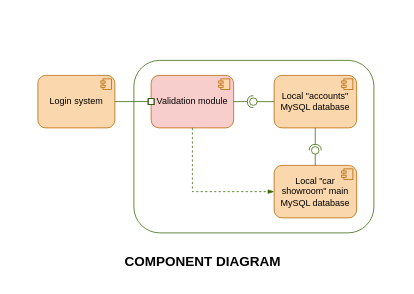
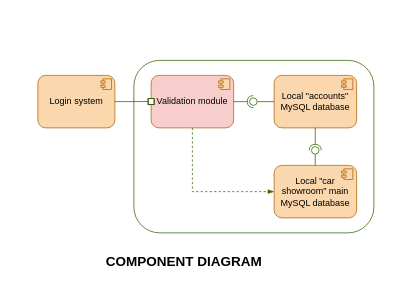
  <mxCell id="0" />
  <mxCell id="1" parent="0" />
  <mxCell id="2" value="" style="rounded=1;whiteSpace=wrap;html=1;fillColor=none;strokeColor=#336600;" vertex="1" parent="1"><mxGeometry x="178" y="80" width="320" height="230" as="geometry" /></mxCell>
- <mxCell id="3" value="COMPONENT DIAGRAM" style="text;html=1;strokeColor=none;fillColor=none;align=center;verticalAlign=middle;whiteSpace=wrap;rounded=0;fontStyle=1;fontSize=18;" vertex="1" parent="1"><mxGeometry x="159" y="335" width="222" height="25" as="geometry" /></mxCell>
+ <mxCell id="3" value="COMPONENT DIAGRAM" style="text;html=1;strokeColor=none;fillColor=none;align=center;verticalAlign=middle;whiteSpace=wrap;rounded=0;fontStyle=1;fontSize=18;" vertex="1" parent="1"><mxGeometry x="134" y="335" width="222" height="25" as="geometry" /></mxCell>
  <mxCell id="4" value="" style="group" connectable="0" vertex="1" parent="1"><mxGeometry x="50" y="100" width="102.67" height="70" as="geometry" /></mxCell>
  <mxCell id="5" value="Login system" style="rounded=1;whiteSpace=wrap;html=1;fillColor=#fad7ac;strokeColor=#b46504;" vertex="1" parent="4"><mxGeometry width="102.67" height="70" as="geometry" /></mxCell>
  <mxCell id="6" value="" style="group" connectable="0" vertex="1" parent="4"><mxGeometry x="84.003" y="4.667" width="14.0" height="14" as="geometry" /></mxCell>
  <mxCell id="7" value="" style="rounded=0;whiteSpace=wrap;html=1;fillColor=#fad7ac;strokeColor=#b46504;" vertex="1" parent="6"><mxGeometry x="2.8" width="11.2" height="14" as="geometry" /></mxCell>
  <mxCell id="8" value="" style="rounded=0;whiteSpace=wrap;html=1;fillColor=#fad7ac;strokeColor=#b46504;" vertex="1" parent="6"><mxGeometry y="2.8" width="5.6" height="2.8" as="geometry" /></mxCell>
  <mxCell id="9" value="" style="rounded=0;whiteSpace=wrap;html=1;fillColor=#fad7ac;strokeColor=#b46504;" vertex="1" parent="6"><mxGeometry y="8.4" width="5.6" height="2.8" as="geometry" /></mxCell>
  <mxCell id="10" value="" style="group" connectable="0" vertex="1" parent="1"><mxGeometry x="365" y="100" width="110" height="70" as="geometry" /></mxCell>
  <mxCell id="11" value="Local &quot;accounts&quot; MySQL database" style="rounded=1;whiteSpace=wrap;html=1;fillColor=#fad7ac;strokeColor=#b46504;" vertex="1" parent="10"><mxGeometry width="110" height="70" as="geometry" /></mxCell>
  <mxCell id="12" value="" style="group" connectable="0" vertex="1" parent="10"><mxGeometry x="90.0" y="4.667" width="15" height="14" as="geometry" /></mxCell>
  <mxCell id="13" value="" style="rounded=0;whiteSpace=wrap;html=1;fillColor=#fad7ac;strokeColor=#b46504;" vertex="1" parent="12"><mxGeometry x="3" width="12" height="14" as="geometry" /></mxCell>
  <mxCell id="14" value="" style="rounded=0;whiteSpace=wrap;html=1;fillColor=#fad7ac;strokeColor=#b46504;" vertex="1" parent="12"><mxGeometry y="2.8" width="6" height="2.8" as="geometry" /></mxCell>
  <mxCell id="15" value="" style="rounded=0;whiteSpace=wrap;html=1;fillColor=#fad7ac;strokeColor=#b46504;" vertex="1" parent="12"><mxGeometry y="8.4" width="6" height="2.8" as="geometry" /></mxCell>
  <mxCell id="16" value="" style="group" connectable="0" vertex="1" parent="1"><mxGeometry x="365" y="220" width="110" height="70" as="geometry" /></mxCell>
  <mxCell id="17" value="Local &quot;car showroom&quot; main MySQL database" style="rounded=1;whiteSpace=wrap;html=1;fillColor=#fad7ac;strokeColor=#b46504;" vertex="1" parent="16"><mxGeometry width="110.0" height="70" as="geometry" /></mxCell>
  <mxCell id="18" value="" style="group" connectable="0" vertex="1" parent="16"><mxGeometry x="90.0" y="4.667" width="15.0" height="14" as="geometry" /></mxCell>
  <mxCell id="19" value="" style="rounded=0;whiteSpace=wrap;html=1;fillColor=#fad7ac;strokeColor=#b46504;" vertex="1" parent="18"><mxGeometry x="3" width="12" height="14" as="geometry" /></mxCell>
  <mxCell id="20" value="" style="rounded=0;whiteSpace=wrap;html=1;fillColor=#fad7ac;strokeColor=#b46504;" vertex="1" parent="18"><mxGeometry y="2.8" width="6" height="2.8" as="geometry" /></mxCell>
  <mxCell id="21" value="" style="rounded=0;whiteSpace=wrap;html=1;fillColor=#fad7ac;strokeColor=#b46504;" vertex="1" parent="18"><mxGeometry y="8.4" width="6" height="2.8" as="geometry" /></mxCell>
  <mxCell id="22" value="" style="group" connectable="0" vertex="1" parent="1"><mxGeometry x="201" y="100" width="110" height="70" as="geometry" /></mxCell>
  <mxCell id="23" value="Validation module" style="rounded=1;whiteSpace=wrap;html=1;fillColor=#f8cecc;strokeColor=#b46504;" vertex="1" parent="22"><mxGeometry width="110.0" height="70" as="geometry" /></mxCell>
  <mxCell id="24" value="" style="group" connectable="0" vertex="1" parent="22"><mxGeometry x="90.0" y="4.667" width="15.0" height="14" as="geometry" /></mxCell>
  <mxCell id="25" value="" style="rounded=0;whiteSpace=wrap;html=1;fillColor=#fad7ac;strokeColor=#b46504;" vertex="1" parent="24"><mxGeometry x="3" width="12" height="14" as="geometry" /></mxCell>
  <mxCell id="26" value="" style="rounded=0;whiteSpace=wrap;html=1;fillColor=#fad7ac;strokeColor=#b46504;" vertex="1" parent="24"><mxGeometry y="2.8" width="6" height="2.8" as="geometry" /></mxCell>
  <mxCell id="27" value="" style="rounded=0;whiteSpace=wrap;html=1;fillColor=#fad7ac;strokeColor=#b46504;" vertex="1" parent="24"><mxGeometry y="8.4" width="6" height="2.8" as="geometry" /></mxCell>
  <mxCell id="28" value="" style="rounded=0;whiteSpace=wrap;html=1;" vertex="1" parent="22"><mxGeometry x="-4" y="31" width="8" height="8" as="geometry" /></mxCell>
  <mxCell id="29" value="" style="endArrow=box;html=1;rounded=0;endFill=0;strokeColor=#336600;entryX=0;entryY=0.5;entryDx=0;entryDy=0;exitX=1;exitY=0.5;exitDx=0;exitDy=0;" edge="1" parent="1" source="5"><mxGeometry width="50" height="50" relative="1" as="geometry"><mxPoint x="167.67" y="134.86" as="sourcePoint" /><mxPoint x="205" y="134.86" as="targetPoint" /></mxGeometry></mxCell>
  <mxCell id="30" value="" style="rounded=0;orthogonalLoop=1;jettySize=auto;html=1;endArrow=halfCircle;endFill=0;endSize=6;strokeWidth=1;sketch=0;exitX=1;exitY=0.5;exitDx=0;exitDy=0;strokeColor=#336600;" edge="1" parent="1" source="23" target="32"><mxGeometry relative="1" as="geometry"><mxPoint x="315" y="185" as="sourcePoint" /></mxGeometry></mxCell>
  <mxCell id="31" value="" style="rounded=0;orthogonalLoop=1;jettySize=auto;html=1;endArrow=oval;endFill=0;sketch=0;sourcePerimeterSpacing=0;targetPerimeterSpacing=0;endSize=10;exitX=0;exitY=0.5;exitDx=0;exitDy=0;strokeColor=#336600;" edge="1" parent="1" source="11" target="32"><mxGeometry relative="1" as="geometry"><mxPoint x="345" y="185" as="sourcePoint" /></mxGeometry></mxCell>
  <mxCell id="32" value="" style="ellipse;whiteSpace=wrap;html=1;align=center;aspect=fixed;fillColor=none;strokeColor=none;resizable=0;perimeter=centerPerimeter;rotatable=0;allowArrows=0;points=[];outlineConnect=1;" vertex="1" parent="1"><mxGeometry x="332.33" y="130" width="10" height="10" as="geometry" /></mxCell>
  <mxCell id="33" value="" style="rounded=0;orthogonalLoop=1;jettySize=auto;html=1;endArrow=halfCircle;endFill=0;endSize=6;strokeWidth=1;sketch=0;strokeColor=#336600;" edge="1" parent="1"><mxGeometry relative="1" as="geometry"><mxPoint x="419.83" y="170" as="sourcePoint" /><mxPoint x="419.83" y="200" as="targetPoint" /></mxGeometry></mxCell>
  <mxCell id="34" value="" style="rounded=0;orthogonalLoop=1;jettySize=auto;html=1;endArrow=oval;endFill=0;sketch=0;sourcePerimeterSpacing=0;targetPerimeterSpacing=0;endSize=10;strokeColor=#336600;" edge="1" parent="1"><mxGeometry relative="1" as="geometry"><mxPoint x="419.83" y="220" as="sourcePoint" /><mxPoint x="419.83" y="200" as="targetPoint" /></mxGeometry></mxCell>
  <mxCell id="35" value="" style="endArrow=blockThin;dashed=1;endFill=1;endSize=6;html=1;rounded=0;strokeColor=#336600;entryX=0;entryY=0.5;entryDx=0;entryDy=0;exitX=0.5;exitY=1;exitDx=0;exitDy=0;edgeStyle=orthogonalEdgeStyle;arcSize=20;" edge="1" parent="1" source="23" target="17"><mxGeometry width="160" relative="1" as="geometry"><mxPoint x="185" y="240" as="sourcePoint" /><mxPoint x="345" y="240" as="targetPoint" /></mxGeometry></mxCell>
  <mxCell id="36" value="" style="swimlane;startSize=0;strokeColor=none;" vertex="1" parent="1"><mxGeometry x="20" width="510" height="350" as="geometry" y="20" /></mxCell>
